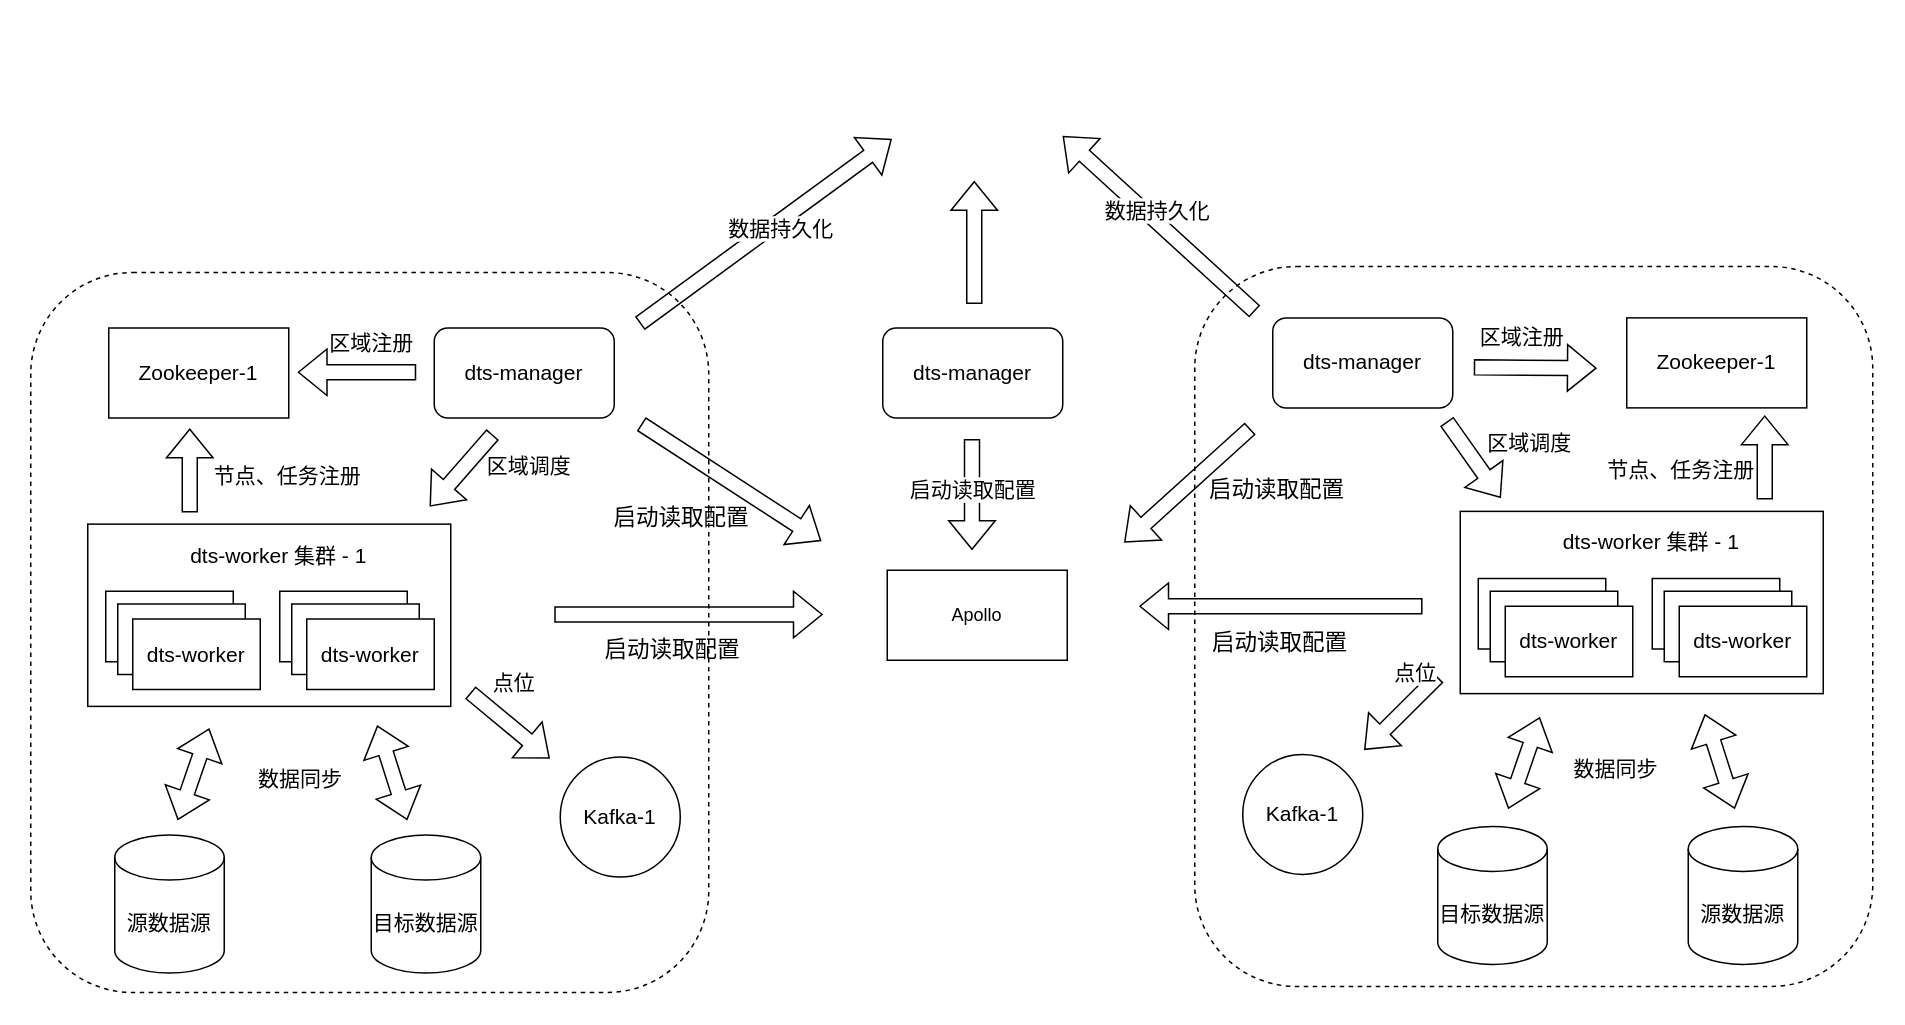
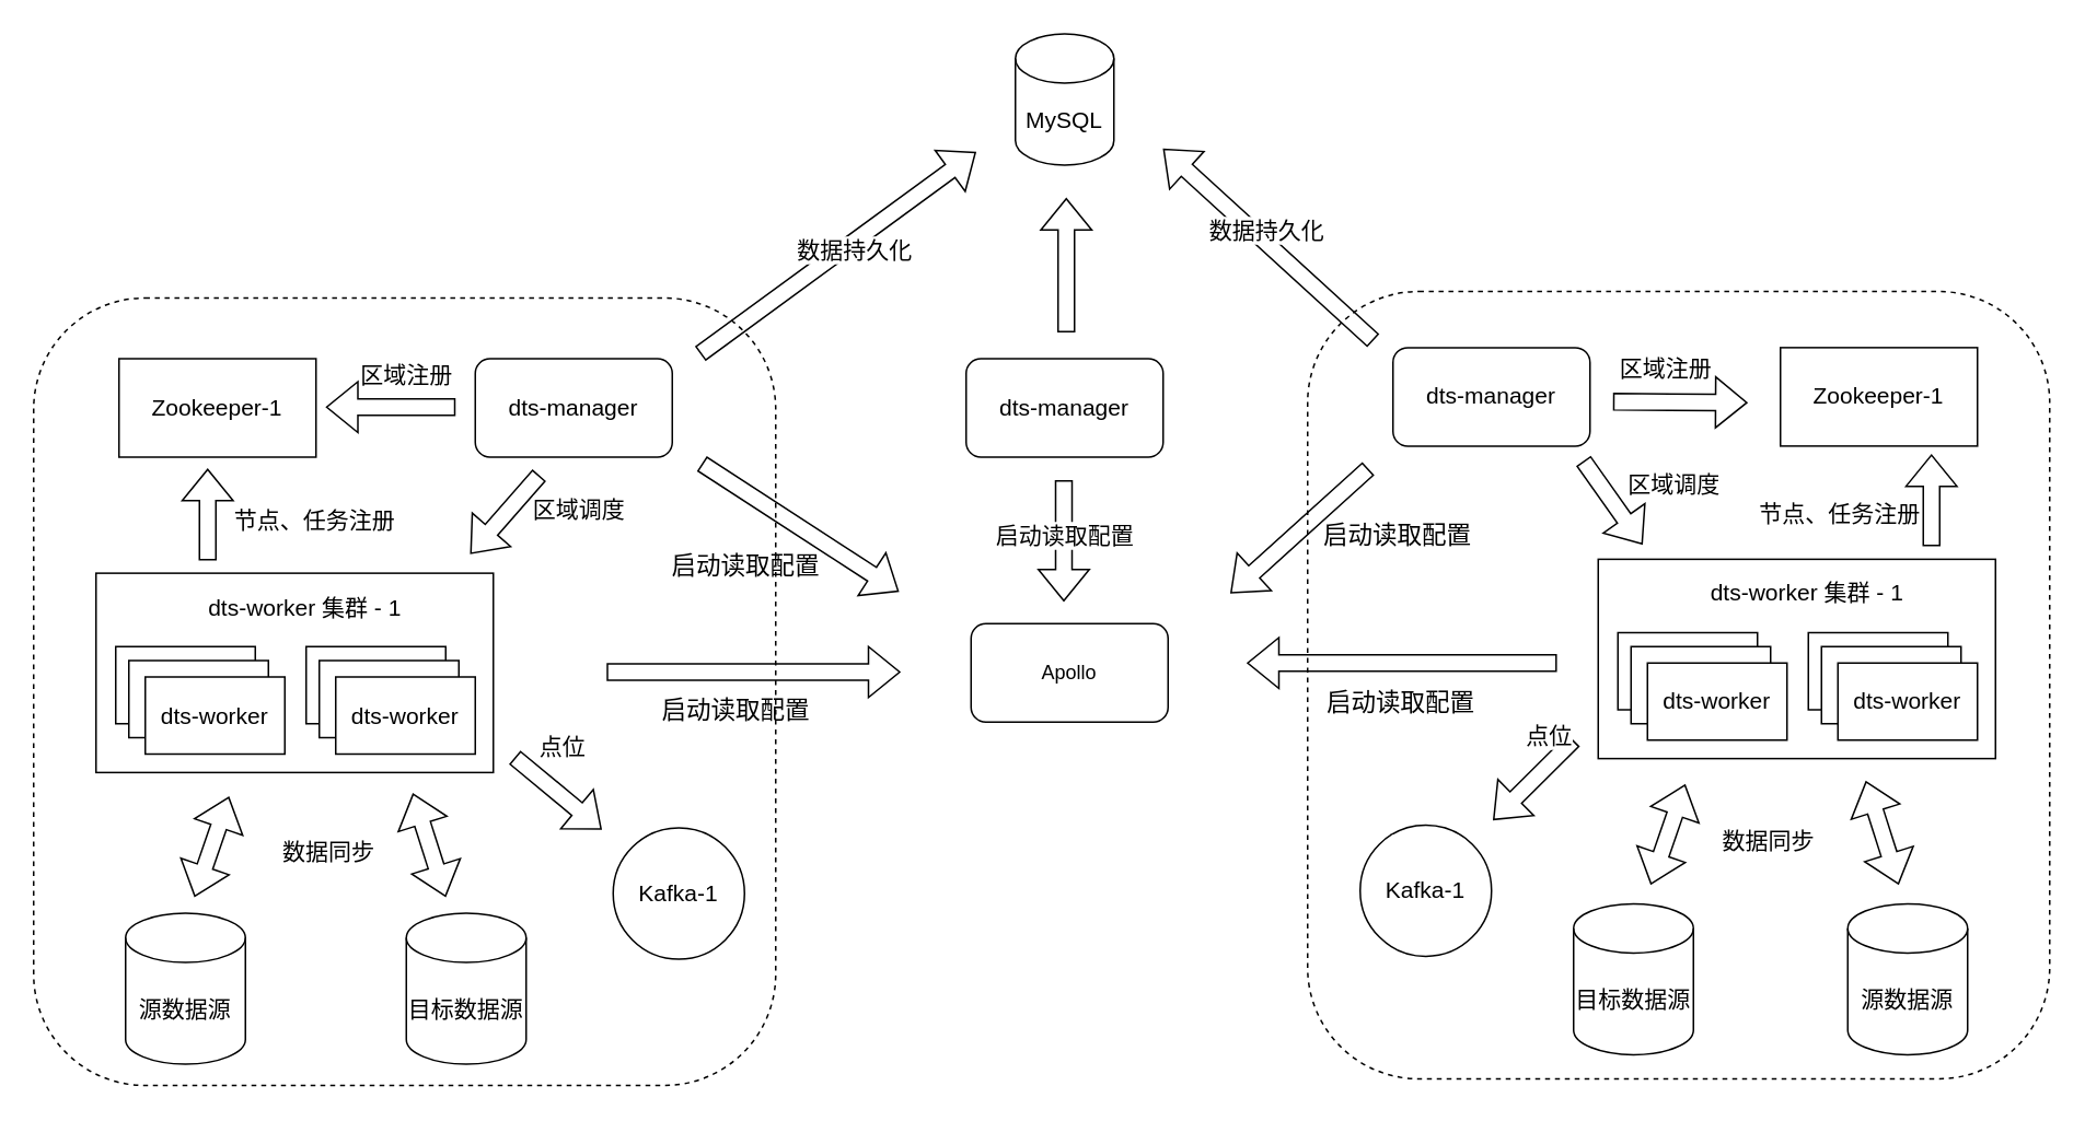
  <mxCell id="0" />
  <mxCell id="1" parent="0" />
  <mxCell id="2" value="" style="rounded=1;whiteSpace=wrap;html=1;dashed=1;" vertex="1" parent="1"><mxGeometry x="20" y="181" width="452" height="480" as="geometry" /></mxCell>
  <mxCell id="3" value="&lt;font style=&quot;font-size: 14px;&quot;&gt;dts-manager&lt;/font&gt;" style="rounded=1;whiteSpace=wrap;html=1;" vertex="1" parent="1"><mxGeometry x="289" y="218" width="120" height="60" as="geometry" /></mxCell>
  <mxCell id="4" value="&lt;font style=&quot;font-size: 14px;&quot;&gt;dts-manager&lt;/font&gt;" style="rounded=1;whiteSpace=wrap;html=1;" vertex="1" parent="1"><mxGeometry x="588" y="218" width="120" height="60" as="geometry" /></mxCell>
- <mxCell id="5" value="Apollo" style="rounded=0;whiteSpace=wrap;html=1;" vertex="1" parent="1"><mxGeometry x="591" y="379.5" width="120" height="60" as="geometry" /></mxCell>
+ <mxCell id="5" value="Apollo" style="whiteSpace=wrap;html=1;rounded=1;" vertex="1" parent="1"><mxGeometry x="591" y="379.5" width="120" height="60" as="geometry" /></mxCell>
+ <mxCell id="6" value="&lt;font style=&quot;font-size: 14px;&quot;&gt;MySQL&lt;/font&gt;" style="shape=cylinder3;whiteSpace=wrap;html=1;boundedLbl=1;backgroundOutline=1;size=15;" vertex="1" parent="1"><mxGeometry x="618" y="20" width="60" height="80" as="geometry" /></mxCell>
  <mxCell id="7" value="&lt;font style=&quot;font-size: 14px;&quot;&gt;Zookeeper-1&lt;/font&gt;" style="rounded=0;whiteSpace=wrap;html=1;" vertex="1" parent="1"><mxGeometry x="72" y="218" width="120" height="60" as="geometry" /></mxCell>
  <mxCell id="8" value="" style="shape=flexArrow;endArrow=classic;html=1;rounded=0;" edge="1" parent="1"><mxGeometry width="50" height="50" relative="1" as="geometry"><mxPoint x="649" y="202" as="sourcePoint" /><mxPoint x="649" y="120" as="targetPoint" /></mxGeometry></mxCell>
  <mxCell id="9" value="" style="shape=flexArrow;endArrow=classic;html=1;rounded=0;" edge="1" parent="1"><mxGeometry width="50" height="50" relative="1" as="geometry"><mxPoint x="426" y="215" as="sourcePoint" /><mxPoint x="594" y="92" as="targetPoint" /></mxGeometry></mxCell>
  <mxCell id="10" value="&lt;font style=&quot;font-size: 14px;&quot;&gt;数据持久化&lt;/font&gt;" style="edgeLabel;html=1;align=center;verticalAlign=middle;resizable=0;points=[];" vertex="1" connectable="0" parent="9"><mxGeometry x="0.075" y="-5" relative="1" as="geometry"><mxPoint y="-1" as="offset" /></mxGeometry></mxCell>
  <mxCell id="11" value="" style="shape=flexArrow;endArrow=classic;html=1;rounded=0;" edge="1" parent="1"><mxGeometry width="50" height="50" relative="1" as="geometry"><mxPoint x="277" y="247.5" as="sourcePoint" /><mxPoint x="198" y="247.5" as="targetPoint" /></mxGeometry></mxCell>
  <mxCell id="12" value="&lt;span style=&quot;font-size: 14px;&quot;&gt;区域注册&lt;/span&gt;" style="edgeLabel;html=1;align=center;verticalAlign=middle;resizable=0;points=[];" vertex="1" connectable="0" parent="11"><mxGeometry x="-0.418" relative="1" as="geometry"><mxPoint x="-8" y="-20" as="offset" /></mxGeometry></mxCell>
  <mxCell id="13" value="&lt;font style=&quot;font-size: 14px;&quot;&gt;Kafka-1&lt;/font&gt;" style="ellipse;whiteSpace=wrap;html=1;aspect=fixed;" vertex="1" parent="1"><mxGeometry x="373" y="504" width="80" height="80" as="geometry" /></mxCell>
  <mxCell id="14" value="&lt;font style=&quot;font-size: 14px;&quot;&gt;源数据源&lt;/font&gt;" style="shape=cylinder3;whiteSpace=wrap;html=1;boundedLbl=1;backgroundOutline=1;size=15;" vertex="1" parent="1"><mxGeometry x="76" y="556" width="73" height="92" as="geometry" /></mxCell>
  <mxCell id="15" value="&lt;font style=&quot;font-size: 14px;&quot;&gt;目标数据源&lt;/font&gt;" style="shape=cylinder3;whiteSpace=wrap;html=1;boundedLbl=1;backgroundOutline=1;size=15;" vertex="1" parent="1"><mxGeometry x="247" y="556" width="73" height="92" as="geometry" /></mxCell>
  <mxCell id="16" value="" style="rounded=0;whiteSpace=wrap;html=1;" vertex="1" parent="1"><mxGeometry x="58" y="348.75" width="242" height="121.5" as="geometry" /></mxCell>
  <mxCell id="17" value="&lt;font style=&quot;font-size: 14px;&quot;&gt;dts-worker 集群 - 1&lt;/font&gt;" style="text;html=1;align=center;verticalAlign=middle;whiteSpace=wrap;rounded=0;" vertex="1" parent="1"><mxGeometry x="118" y="354" width="135" height="31" as="geometry" /></mxCell>
  <mxCell id="18" value="&lt;font style=&quot;font-size: 14px;&quot;&gt;dts-worker&lt;/font&gt;" style="rounded=0;whiteSpace=wrap;html=1;" vertex="1" parent="1"><mxGeometry x="186" y="393.5" width="85" height="47" as="geometry" /></mxCell>
  <mxCell id="19" value="" style="shape=flexArrow;endArrow=classic;html=1;rounded=0;" edge="1" parent="1"><mxGeometry width="50" height="50" relative="1" as="geometry"><mxPoint x="328" y="289" as="sourcePoint" /><mxPoint x="286" y="337" as="targetPoint" /></mxGeometry></mxCell>
  <mxCell id="20" value="&lt;font style=&quot;font-size: 14px;&quot;&gt;区域调度&lt;/font&gt;" style="edgeLabel;html=1;align=center;verticalAlign=middle;resizable=0;points=[];" vertex="1" connectable="0" parent="19"><mxGeometry x="-0.021" y="1" relative="1" as="geometry"><mxPoint x="43" y="-3" as="offset" /></mxGeometry></mxCell>
  <mxCell id="21" value="" style="shape=flexArrow;endArrow=classic;html=1;rounded=0;" edge="1" parent="1"><mxGeometry width="50" height="50" relative="1" as="geometry"><mxPoint x="126" y="341" as="sourcePoint" /><mxPoint x="126" y="285" as="targetPoint" /></mxGeometry></mxCell>
  <mxCell id="22" value="&lt;font style=&quot;font-size: 14px;&quot;&gt;节点、任务注册&lt;/font&gt;" style="edgeLabel;html=1;align=center;verticalAlign=middle;resizable=0;points=[];" vertex="1" connectable="0" parent="21"><mxGeometry x="-0.286" y="-1" relative="1" as="geometry"><mxPoint x="63" y="-5" as="offset" /></mxGeometry></mxCell>
  <mxCell id="23" value="&lt;font style=&quot;font-size: 14px;&quot;&gt;dts-worker&lt;/font&gt;" style="rounded=0;whiteSpace=wrap;html=1;" vertex="1" parent="1"><mxGeometry x="194" y="402" width="85" height="47" as="geometry" /></mxCell>
  <mxCell id="24" value="&lt;font style=&quot;font-size: 14px;&quot;&gt;dts-worker&lt;/font&gt;" style="rounded=0;whiteSpace=wrap;html=1;" vertex="1" parent="1"><mxGeometry x="204" y="412" width="85" height="47" as="geometry" /></mxCell>
  <mxCell id="25" value="&lt;font style=&quot;font-size: 14px;&quot;&gt;dts-worker&lt;/font&gt;" style="rounded=0;whiteSpace=wrap;html=1;" vertex="1" parent="1"><mxGeometry x="70" y="393.5" width="85" height="47" as="geometry" /></mxCell>
  <mxCell id="26" value="&lt;font style=&quot;font-size: 14px;&quot;&gt;dts-worker&lt;/font&gt;" style="rounded=0;whiteSpace=wrap;html=1;" vertex="1" parent="1"><mxGeometry x="78" y="402" width="85" height="47" as="geometry" /></mxCell>
  <mxCell id="27" value="&lt;font style=&quot;font-size: 14px;&quot;&gt;dts-worker&lt;/font&gt;" style="rounded=0;whiteSpace=wrap;html=1;" vertex="1" parent="1"><mxGeometry x="88" y="412" width="85" height="47" as="geometry" /></mxCell>
  <mxCell id="28" value="" style="shape=flexArrow;endArrow=classic;html=1;rounded=0;" edge="1" parent="1"><mxGeometry width="50" height="50" relative="1" as="geometry"><mxPoint x="313" y="461" as="sourcePoint" /><mxPoint x="366" y="505" as="targetPoint" /></mxGeometry></mxCell>
  <mxCell id="29" value="&lt;font style=&quot;font-size: 14px;&quot;&gt;点位&lt;/font&gt;" style="edgeLabel;html=1;align=center;verticalAlign=middle;resizable=0;points=[];" vertex="1" connectable="0" parent="28"><mxGeometry x="-0.123" y="1" relative="1" as="geometry"><mxPoint x="5" y="-25" as="offset" /></mxGeometry></mxCell>
  <mxCell id="30" value="" style="shape=flexArrow;endArrow=classic;startArrow=classic;html=1;rounded=0;" edge="1" parent="1"><mxGeometry width="100" height="100" relative="1" as="geometry"><mxPoint x="118" y="546" as="sourcePoint" /><mxPoint x="139" y="485" as="targetPoint" /></mxGeometry></mxCell>
  <mxCell id="31" value="&lt;font style=&quot;font-size: 14px;&quot;&gt;数据同步&lt;/font&gt;" style="text;html=1;align=center;verticalAlign=middle;whiteSpace=wrap;rounded=0;" vertex="1" parent="1"><mxGeometry x="170" y="504" width="60" height="30" as="geometry" /></mxCell>
  <mxCell id="32" value="" style="shape=flexArrow;endArrow=classic;startArrow=classic;html=1;rounded=0;" edge="1" parent="1"><mxGeometry width="100" height="100" relative="1" as="geometry"><mxPoint x="251" y="483" as="sourcePoint" /><mxPoint x="271" y="546" as="targetPoint" /></mxGeometry></mxCell>
  <mxCell id="33" value="" style="shape=flexArrow;endArrow=classic;html=1;rounded=0;" edge="1" parent="1"><mxGeometry width="50" height="50" relative="1" as="geometry"><mxPoint x="369" y="409" as="sourcePoint" /><mxPoint x="548" y="409" as="targetPoint" /></mxGeometry></mxCell>
  <mxCell id="34" value="" style="shape=flexArrow;endArrow=classic;html=1;rounded=0;" edge="1" parent="1"><mxGeometry width="50" height="50" relative="1" as="geometry"><mxPoint x="427" y="282" as="sourcePoint" /><mxPoint x="547" y="360" as="targetPoint" /></mxGeometry></mxCell>
  <mxCell id="35" value="&lt;font style=&quot;font-size: 15px;&quot;&gt;启动读取配置&lt;/font&gt;" style="text;html=1;align=center;verticalAlign=middle;whiteSpace=wrap;rounded=0;" vertex="1" parent="1"><mxGeometry x="399" y="329" width="110" height="30" as="geometry" /></mxCell>
  <mxCell id="36" value="&lt;font style=&quot;font-size: 15px;&quot;&gt;启动读取配置&lt;/font&gt;" style="text;html=1;align=center;verticalAlign=middle;whiteSpace=wrap;rounded=0;" vertex="1" parent="1"><mxGeometry x="393" y="417" width="110" height="30" as="geometry" /></mxCell>
  <mxCell id="37" value="" style="shape=flexArrow;endArrow=classic;html=1;rounded=0;" edge="1" parent="1"><mxGeometry width="50" height="50" relative="1" as="geometry"><mxPoint x="647.5" y="292" as="sourcePoint" /><mxPoint x="647.5" y="366" as="targetPoint" /></mxGeometry></mxCell>
  <mxCell id="38" value="&lt;font style=&quot;font-size: 14px;&quot;&gt;启动读取配置&lt;/font&gt;" style="edgeLabel;html=1;align=center;verticalAlign=middle;resizable=0;points=[];" vertex="1" connectable="0" parent="37"><mxGeometry x="-0.108" relative="1" as="geometry"><mxPoint as="offset" /></mxGeometry></mxCell>
  <mxCell id="39" value="" style="rounded=1;whiteSpace=wrap;html=1;dashed=1;" vertex="1" parent="1"><mxGeometry x="796" y="177" width="452" height="480" as="geometry" /></mxCell>
  <mxCell id="40" value="&lt;font style=&quot;font-size: 14px;&quot;&gt;dts-manager&lt;/font&gt;" style="rounded=1;whiteSpace=wrap;html=1;" vertex="1" parent="1"><mxGeometry x="848" y="211.25" width="120" height="60" as="geometry" /></mxCell>
  <mxCell id="41" value="&lt;font style=&quot;font-size: 14px;&quot;&gt;Zookeeper-1&lt;/font&gt;" style="rounded=0;whiteSpace=wrap;html=1;" vertex="1" parent="1"><mxGeometry x="1084" y="211.25" width="120" height="60" as="geometry" /></mxCell>
  <mxCell id="42" value="" style="shape=flexArrow;endArrow=classic;html=1;rounded=0;" edge="1" parent="1"><mxGeometry width="50" height="50" relative="1" as="geometry"><mxPoint x="982" y="244.25" as="sourcePoint" /><mxPoint x="1064" y="244.75" as="targetPoint" /></mxGeometry></mxCell>
  <mxCell id="43" value="&lt;span style=&quot;font-size: 14px;&quot;&gt;区域注册&lt;/span&gt;" style="edgeLabel;html=1;align=center;verticalAlign=middle;resizable=0;points=[];" vertex="1" connectable="0" parent="42"><mxGeometry x="-0.418" relative="1" as="geometry"><mxPoint x="8" y="-21" as="offset" /></mxGeometry></mxCell>
  <mxCell id="44" value="&lt;font style=&quot;font-size: 14px;&quot;&gt;Kafka-1&lt;/font&gt;" style="ellipse;whiteSpace=wrap;html=1;aspect=fixed;" vertex="1" parent="1"><mxGeometry x="828" y="502.25" width="80" height="80" as="geometry" /></mxCell>
  <mxCell id="45" value="&lt;font style=&quot;font-size: 14px;&quot;&gt;源数据源&lt;/font&gt;" style="shape=cylinder3;whiteSpace=wrap;html=1;boundedLbl=1;backgroundOutline=1;size=15;" vertex="1" parent="1"><mxGeometry x="1125" y="550.25" width="73" height="92" as="geometry" /></mxCell>
  <mxCell id="46" value="&lt;font style=&quot;font-size: 14px;&quot;&gt;目标数据源&lt;/font&gt;" style="shape=cylinder3;whiteSpace=wrap;html=1;boundedLbl=1;backgroundOutline=1;size=15;" vertex="1" parent="1"><mxGeometry x="958" y="550.25" width="73" height="92" as="geometry" /></mxCell>
  <mxCell id="47" value="" style="rounded=0;whiteSpace=wrap;html=1;" vertex="1" parent="1"><mxGeometry x="973" y="340.25" width="242" height="121.5" as="geometry" /></mxCell>
  <mxCell id="48" value="&lt;font style=&quot;font-size: 14px;&quot;&gt;dts-worker 集群 - 1&lt;/font&gt;" style="text;html=1;align=center;verticalAlign=middle;whiteSpace=wrap;rounded=0;" vertex="1" parent="1"><mxGeometry x="1033" y="345.5" width="135" height="31" as="geometry" /></mxCell>
  <mxCell id="49" value="&lt;font style=&quot;font-size: 14px;&quot;&gt;dts-worker&lt;/font&gt;" style="rounded=0;whiteSpace=wrap;html=1;" vertex="1" parent="1"><mxGeometry x="1101" y="385" width="85" height="47" as="geometry" /></mxCell>
  <mxCell id="50" value="" style="shape=flexArrow;endArrow=classic;html=1;rounded=0;" edge="1" parent="1"><mxGeometry width="50" height="50" relative="1" as="geometry"><mxPoint x="964" y="280.25" as="sourcePoint" /><mxPoint x="1000" y="331.25" as="targetPoint" /></mxGeometry></mxCell>
  <mxCell id="51" value="&lt;font style=&quot;font-size: 14px;&quot;&gt;区域调度&lt;/font&gt;" style="edgeLabel;html=1;align=center;verticalAlign=middle;resizable=0;points=[];" vertex="1" connectable="0" parent="50"><mxGeometry x="-0.021" y="1" relative="1" as="geometry"><mxPoint x="36" y="-10" as="offset" /></mxGeometry></mxCell>
  <mxCell id="52" value="" style="shape=flexArrow;endArrow=classic;html=1;rounded=0;" edge="1" parent="1"><mxGeometry width="50" height="50" relative="1" as="geometry"><mxPoint x="1176" y="332.25" as="sourcePoint" /><mxPoint x="1176" y="276.25" as="targetPoint" /></mxGeometry></mxCell>
  <mxCell id="53" value="&lt;font style=&quot;font-size: 14px;&quot;&gt;节点、任务注册&lt;/font&gt;" style="edgeLabel;html=1;align=center;verticalAlign=middle;resizable=0;points=[];" vertex="1" connectable="0" parent="52"><mxGeometry x="-0.286" y="-1" relative="1" as="geometry"><mxPoint x="-58" as="offset" /></mxGeometry></mxCell>
  <mxCell id="54" value="&lt;font style=&quot;font-size: 14px;&quot;&gt;dts-worker&lt;/font&gt;" style="rounded=0;whiteSpace=wrap;html=1;" vertex="1" parent="1"><mxGeometry x="1109" y="393.5" width="85" height="47" as="geometry" /></mxCell>
  <mxCell id="55" value="&lt;font style=&quot;font-size: 14px;&quot;&gt;dts-worker&lt;/font&gt;" style="rounded=0;whiteSpace=wrap;html=1;" vertex="1" parent="1"><mxGeometry x="1119" y="403.5" width="85" height="47" as="geometry" /></mxCell>
  <mxCell id="56" value="&lt;font style=&quot;font-size: 14px;&quot;&gt;dts-worker&lt;/font&gt;" style="rounded=0;whiteSpace=wrap;html=1;" vertex="1" parent="1"><mxGeometry x="985" y="385" width="85" height="47" as="geometry" /></mxCell>
  <mxCell id="57" value="&lt;font style=&quot;font-size: 14px;&quot;&gt;dts-worker&lt;/font&gt;" style="rounded=0;whiteSpace=wrap;html=1;" vertex="1" parent="1"><mxGeometry x="993" y="393.5" width="85" height="47" as="geometry" /></mxCell>
  <mxCell id="58" value="&lt;font style=&quot;font-size: 14px;&quot;&gt;dts-worker&lt;/font&gt;" style="rounded=0;whiteSpace=wrap;html=1;" vertex="1" parent="1"><mxGeometry x="1003" y="403.5" width="85" height="47" as="geometry" /></mxCell>
  <mxCell id="59" value="" style="shape=flexArrow;endArrow=classic;html=1;rounded=0;" edge="1" parent="1"><mxGeometry width="50" height="50" relative="1" as="geometry"><mxPoint x="958" y="450.5" as="sourcePoint" /><mxPoint x="909" y="499.25" as="targetPoint" /></mxGeometry></mxCell>
  <mxCell id="60" value="&lt;font style=&quot;font-size: 14px;&quot;&gt;点位&lt;/font&gt;" style="edgeLabel;html=1;align=center;verticalAlign=middle;resizable=0;points=[];" vertex="1" connectable="0" parent="59"><mxGeometry x="-0.123" y="1" relative="1" as="geometry"><mxPoint x="5" y="-25" as="offset" /></mxGeometry></mxCell>
  <mxCell id="61" value="" style="shape=flexArrow;endArrow=classic;startArrow=classic;html=1;rounded=0;" edge="1" parent="1"><mxGeometry width="100" height="100" relative="1" as="geometry"><mxPoint x="1005" y="538.5" as="sourcePoint" /><mxPoint x="1026" y="477.5" as="targetPoint" /></mxGeometry></mxCell>
  <mxCell id="62" value="&lt;font style=&quot;font-size: 14px;&quot;&gt;数据同步&lt;/font&gt;" style="text;html=1;align=center;verticalAlign=middle;whiteSpace=wrap;rounded=0;" vertex="1" parent="1"><mxGeometry x="1047" y="497.25" width="60" height="30" as="geometry" /></mxCell>
  <mxCell id="63" value="" style="shape=flexArrow;endArrow=classic;startArrow=classic;html=1;rounded=0;" edge="1" parent="1"><mxGeometry width="100" height="100" relative="1" as="geometry"><mxPoint x="1136" y="475.5" as="sourcePoint" /><mxPoint x="1156" y="538.5" as="targetPoint" /></mxGeometry></mxCell>
  <mxCell id="64" value="&lt;font style=&quot;font-size: 15px;&quot;&gt;启动读取配置&lt;/font&gt;" style="text;html=1;align=center;verticalAlign=middle;whiteSpace=wrap;rounded=0;" vertex="1" parent="1"><mxGeometry x="796" y="310.25" width="110" height="30" as="geometry" /></mxCell>
  <mxCell id="65" value="&lt;font style=&quot;font-size: 15px;&quot;&gt;启动读取配置&lt;/font&gt;" style="text;html=1;align=center;verticalAlign=middle;whiteSpace=wrap;rounded=0;" vertex="1" parent="1"><mxGeometry x="798" y="412" width="110" height="30" as="geometry" /></mxCell>
  <mxCell id="66" value="" style="shape=flexArrow;endArrow=classic;html=1;rounded=0;" edge="1" parent="1"><mxGeometry width="50" height="50" relative="1" as="geometry"><mxPoint x="836" y="207" as="sourcePoint" /><mxPoint x="708" y="90" as="targetPoint" /></mxGeometry></mxCell>
  <mxCell id="67" value="&lt;font style=&quot;font-size: 14px;&quot;&gt;数据持久化&lt;/font&gt;" style="edgeLabel;html=1;align=center;verticalAlign=middle;resizable=0;points=[];" vertex="1" connectable="0" parent="66"><mxGeometry x="0.075" y="-5" relative="1" as="geometry"><mxPoint y="-1" as="offset" /></mxGeometry></mxCell>
  <mxCell id="68" value="" style="shape=flexArrow;endArrow=classic;html=1;rounded=0;" edge="1" parent="1"><mxGeometry width="50" height="50" relative="1" as="geometry"><mxPoint x="833" y="285" as="sourcePoint" /><mxPoint x="749" y="361" as="targetPoint" /></mxGeometry></mxCell>
  <mxCell id="69" value="" style="shape=flexArrow;endArrow=classic;html=1;rounded=0;exitX=0.336;exitY=0.472;exitDx=0;exitDy=0;exitPerimeter=0;" edge="1" parent="1" source="39"><mxGeometry width="50" height="50" relative="1" as="geometry"><mxPoint x="906" y="403.5" as="sourcePoint" /><mxPoint x="759" y="403.5" as="targetPoint" /></mxGeometry></mxCell>
